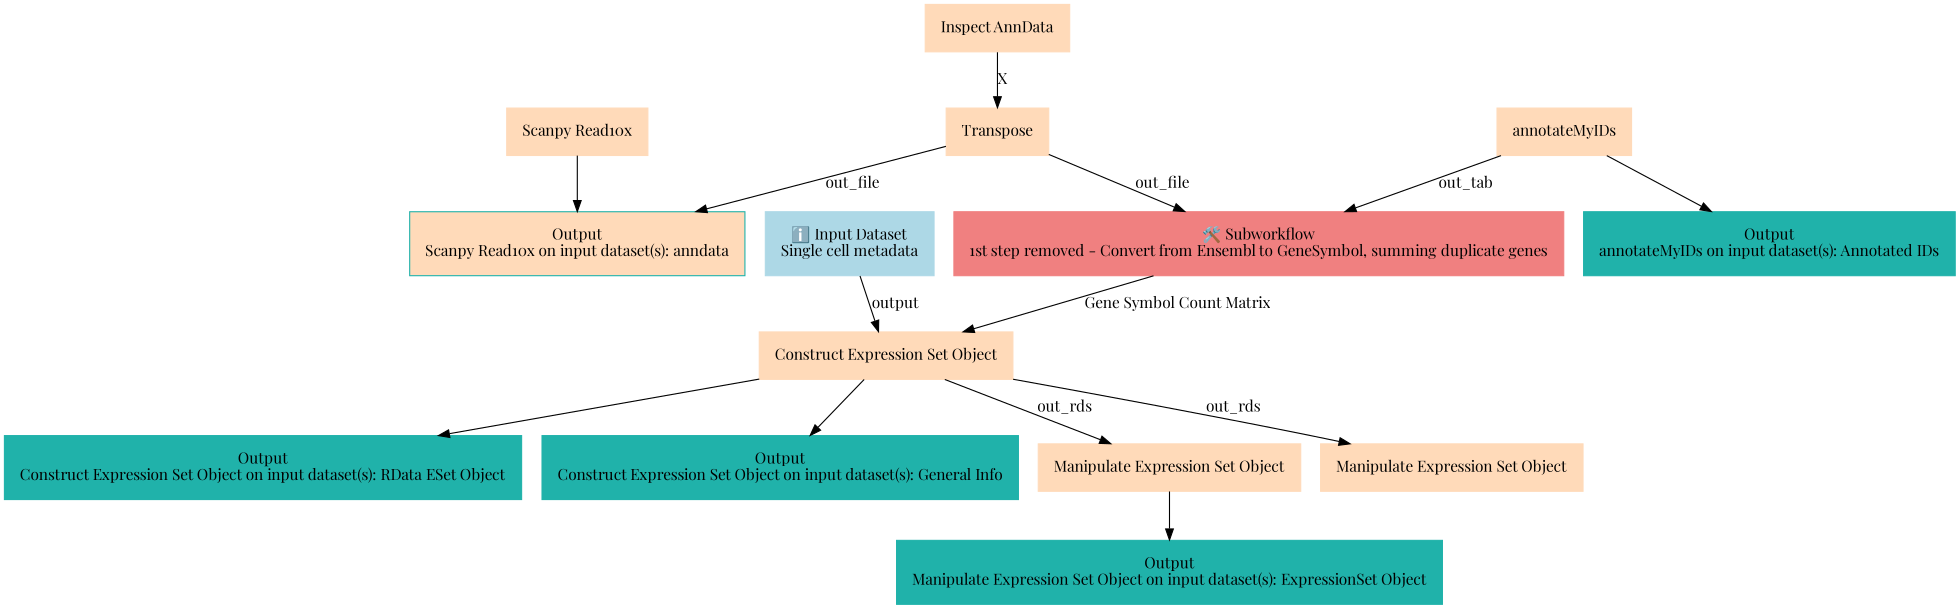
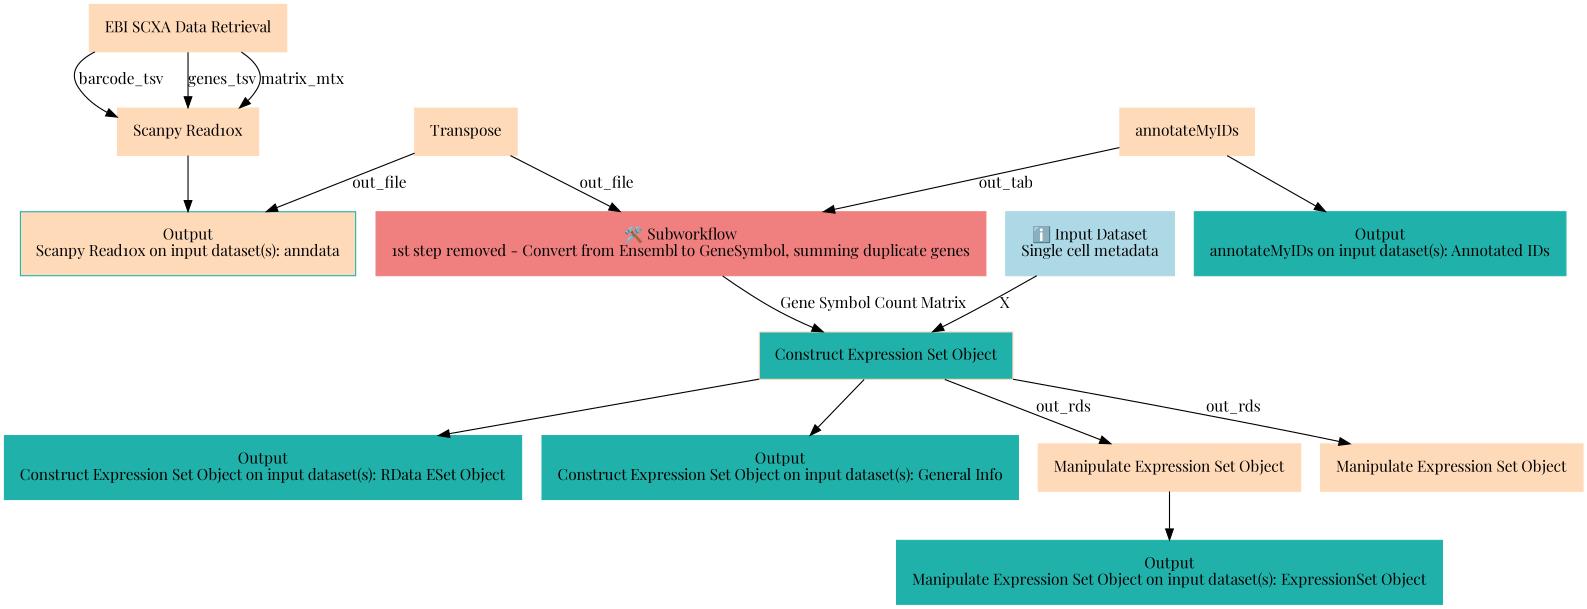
  digraph {
    fontname="Playfair Display"
    node [color=peachpuff fontname="Playfair Display" margin="0.2,0.2" shape=box style=filled]
    edge [fontname="Playfair Display"]
+   n1 [label="EBI SCXA Data Retrieval"]
    n2 [label="Scanpy Read10x"]
    n3 [color=lightseagreen fillcolor=peachpuff label="Output\nScanpy Read10x on input dataset(s): anndata"]
    n4 [color=lightblue label="ℹ️ Input Dataset\nSingle cell metadata"]
-   n5 [label="Construct Expression Set Object"]
+   n5 [label="Construct Expression Set Object" fillcolor=lightseagreen]
    n6 [color=lightseagreen label="Output\nConstruct Expression Set Object on input dataset(s): RData ESet Object"]
    n7 [color=lightseagreen label="Output\nConstruct Expression Set Object on input dataset(s): General Info"]
    n8 [label="Manipulate Expression Set Object"]
    n9 [label="Manipulate Expression Set Object"]
-   n10 [label="Inspect AnnData"]
    n11 [label=Transpose]
    n12 [color=lightcoral label="🛠️ Subworkflow\n1st step removed - Convert from Ensembl to GeneSymbol, summing duplicate genes"]
    n13 [label=annotateMyIDs]
    n14 [color=lightseagreen label="Output\nannotateMyIDs on input dataset(s): Annotated IDs"]
    n15 [color=lightseagreen label="Output\nManipulate Expression Set Object on input dataset(s): ExpressionSet Object"]
+   n1 -> n2 [label=barcode_tsv]
+   n1 -> n2 [label=genes_tsv]
+   n1 -> n2 [label=matrix_mtx]
    n2 -> n3
-   n4 -> n5 [label=output]
+   n4 -> n5 [label=X]
    n5 -> n6
    n5 -> n7
    n5 -> n8 [label=out_rds]
    n5 -> n9 [label=out_rds]
    n8 -> n15
-   n10 -> n11 [label=X]
    n11 -> n3 [label=out_file]
    n11 -> n12 [label=out_file]
    n12 -> n5 [label="Gene Symbol Count Matrix"]
    n13 -> n12 [label=out_tab]
    n13 -> n14
  }
